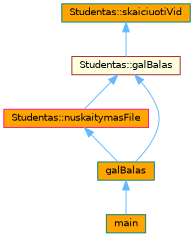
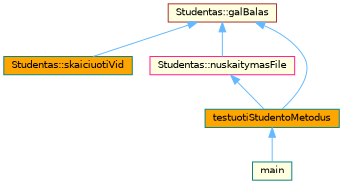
  digraph {
    rankdir=TB
    node [color=teal fillcolor=lightyellow fontname=Helvetica fontsize=10 shape=box style=filled]
    edge [color=steelblue1 dir=back fontname=Helvetica fontsize=10 labelfontname=Helvetica labelfontsize=10 style=solid]
    n1 [fillcolor=orange fontcolor=black height=0.2 label="Studentas::skaiciuotiVid" width=0.4]
    n2 [color=brown height=0.2 label="Studentas::galBalas" width=0.4]
-   n3 [color=deeppink fillcolor=orange height=0.2 label="Studentas::nuskaitymasFile" width=0.4]
-   n4 [fillcolor=orange height=0.2 label=galBalas width=0.4]
-   n5 [fillcolor=orange height=0.2 label=main width=0.4]
-   n1 -> n2
+   n3 [color=deeppink height=0.2 label="Studentas::nuskaitymasFile" width=0.4]
+   n4 [fillcolor=orange height=0.2 label=testuotiStudentoMetodus width=0.4]
+   n5 [height=0.2 label=main width=0.4]
+   n2 -> n1
    n2 -> n3
    n2 -> n4
    n3 -> n4
    n4 -> n5
  }
